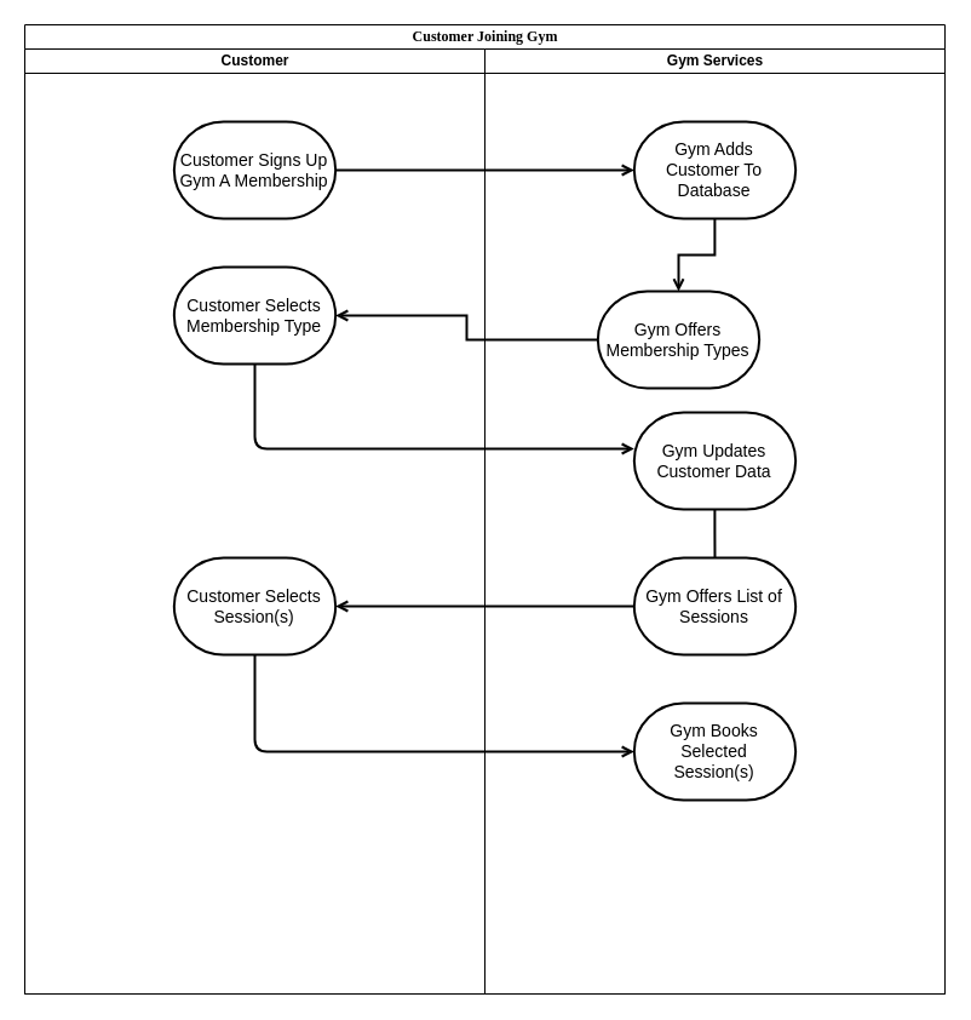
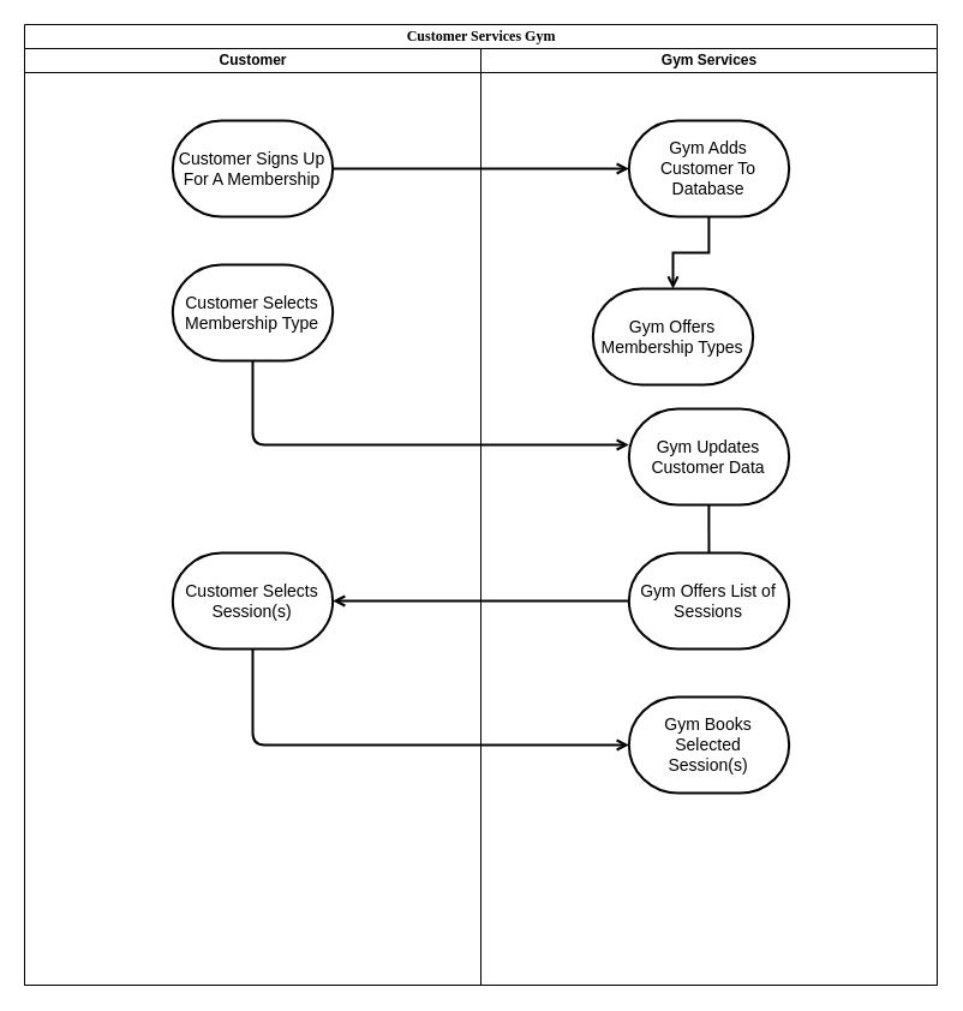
  <mxCell id="0" />
  <mxCell id="1" parent="0" />
- <mxCell id="2" value="Customer Joining Gym" style="swimlane;html=1;childLayout=stackLayout;startSize=20;rounded=0;shadow=0;comic=0;labelBackgroundColor=none;strokeWidth=1;fontFamily=Verdana;fontSize=12;align=center;gradientColor=none;swimlaneFillColor=#ffffff;" parent="1" vertex="1"><mxGeometry x="20" y="20" width="760" height="800" as="geometry" /></mxCell>
+ <mxCell id="2" value="Customer Services Gym" style="swimlane;html=1;childLayout=stackLayout;startSize=20;rounded=0;shadow=0;comic=0;labelBackgroundColor=none;strokeWidth=1;fontFamily=Verdana;fontSize=12;align=center;gradientColor=none;swimlaneFillColor=#ffffff;" parent="1" vertex="1"><mxGeometry x="20" y="20" width="760" height="800" as="geometry" /></mxCell>
  <mxCell id="3" value="Customer" style="swimlane;html=1;startSize=20;strokeWidth=1;" parent="2" vertex="1"><mxGeometry y="20" width="380" height="780" as="geometry" /></mxCell>
  <mxCell id="4" value="Customer Selects Session(s)" style="strokeWidth=2;html=1;shape=mxgraph.flowchart.terminator;whiteSpace=wrap;aspect=fixed;fontSize=14;" vertex="1" parent="3"><mxGeometry x="123.33" y="420" width="133.33" height="80" as="geometry" /></mxCell>
  <mxCell id="5" value="Customer Selects Membership Type" style="strokeWidth=2;html=1;shape=mxgraph.flowchart.terminator;whiteSpace=wrap;aspect=fixed;fontSize=14;" vertex="1" parent="3"><mxGeometry x="123.34" y="180" width="133.33" height="80" as="geometry" /></mxCell>
- <mxCell id="6" value="Customer Signs Up&lt;br style=&quot;font-size: 14px;&quot;&gt;Gym A Membership" style="strokeWidth=2;html=1;shape=mxgraph.flowchart.terminator;whiteSpace=wrap;aspect=fixed;fontSize=14;" vertex="1" parent="3"><mxGeometry x="123.34" y="60" width="133.33" height="80" as="geometry" /></mxCell>
+ <mxCell id="6" value="Customer Signs Up&lt;br style=&quot;font-size: 14px;&quot;&gt;For A Membership" style="strokeWidth=2;html=1;shape=mxgraph.flowchart.terminator;whiteSpace=wrap;aspect=fixed;fontSize=14;" vertex="1" parent="3"><mxGeometry x="123.34" y="60" width="133.33" height="80" as="geometry" /></mxCell>
  <mxCell id="7" style="edgeStyle=orthogonalEdgeStyle;rounded=0;orthogonalLoop=1;jettySize=auto;html=1;fontSize=14;endArrow=open;endFill=0;strokeWidth=2;" edge="1" parent="2" source="6" target="11"><mxGeometry relative="1" as="geometry" /></mxCell>
  <mxCell id="8" value="Gym Services" style="swimlane;html=1;startSize=20;" parent="2" vertex="1"><mxGeometry x="380" y="20" width="380" height="780" as="geometry" /></mxCell>
  <mxCell id="9" style="edgeStyle=orthogonalEdgeStyle;rounded=0;orthogonalLoop=1;jettySize=auto;html=1;endArrow=open;endFill=0;fontSize=14;strokeWidth=2;" edge="1" parent="8" source="11" target="12"><mxGeometry relative="1" as="geometry" /></mxCell>
  <mxCell id="10" style="edgeStyle=orthogonalEdgeStyle;rounded=0;orthogonalLoop=1;jettySize=auto;html=1;entryX=0.5;entryY=0;entryDx=0;entryDy=0;entryPerimeter=0;endArrow=none;endFill=0;strokeWidth=2;fontSize=14;" edge="1" parent="8" source="13" target="14"><mxGeometry relative="1" as="geometry" /></mxCell>
  <mxCell id="11" value="Gym Adds &lt;br style=&quot;font-size: 14px&quot;&gt;Customer To&lt;br&gt;Database" style="strokeWidth=2;html=1;shape=mxgraph.flowchart.terminator;whiteSpace=wrap;aspect=fixed;fontSize=14;" vertex="1" parent="8"><mxGeometry x="123.34" y="60" width="133.33" height="80" as="geometry" /></mxCell>
  <mxCell id="12" value="Gym Offers Membership Types" style="strokeWidth=2;html=1;shape=mxgraph.flowchart.terminator;whiteSpace=wrap;aspect=fixed;fontSize=14;" vertex="1" parent="8"><mxGeometry x="93.34" y="200" width="133.33" height="80" as="geometry" /></mxCell>
  <mxCell id="13" value="Gym Updates&lt;br&gt;Customer Data" style="strokeWidth=2;html=1;shape=mxgraph.flowchart.terminator;whiteSpace=wrap;aspect=fixed;fontSize=14;" vertex="1" parent="8"><mxGeometry x="123.33" y="300" width="133.33" height="80" as="geometry" /></mxCell>
  <mxCell id="14" value="Gym Offers List of Sessions" style="strokeWidth=2;html=1;shape=mxgraph.flowchart.terminator;whiteSpace=wrap;aspect=fixed;fontSize=14;" vertex="1" parent="8"><mxGeometry x="123.34" y="420" width="133.33" height="80" as="geometry" /></mxCell>
  <mxCell id="15" value="Gym Books&lt;br&gt;Selected&lt;br&gt;Session(s)" style="strokeWidth=2;html=1;shape=mxgraph.flowchart.terminator;whiteSpace=wrap;aspect=fixed;fontSize=14;" vertex="1" parent="8"><mxGeometry x="123.34" y="540" width="133.33" height="80" as="geometry" /></mxCell>
- <mxCell id="16" style="edgeStyle=orthogonalEdgeStyle;rounded=0;orthogonalLoop=1;jettySize=auto;html=1;entryX=1;entryY=0.5;entryDx=0;entryDy=0;entryPerimeter=0;endArrow=open;endFill=0;strokeWidth=2;fontSize=14;" edge="1" parent="2" source="12" target="5"><mxGeometry relative="1" as="geometry" /></mxCell>
  <mxCell id="17" style="edgeStyle=orthogonalEdgeStyle;rounded=1;orthogonalLoop=1;jettySize=auto;html=1;endArrow=open;endFill=0;strokeWidth=2;fontSize=14;" edge="1" parent="2" source="5" target="13"><mxGeometry relative="1" as="geometry"><Array as="points"><mxPoint x="190" y="350" /></Array></mxGeometry></mxCell>
  <mxCell id="18" style="edgeStyle=orthogonalEdgeStyle;rounded=0;orthogonalLoop=1;jettySize=auto;html=1;endArrow=open;endFill=0;strokeWidth=2;fontSize=14;" edge="1" parent="2" source="14" target="4"><mxGeometry relative="1" as="geometry" /></mxCell>
  <mxCell id="19" style="edgeStyle=orthogonalEdgeStyle;rounded=1;orthogonalLoop=1;jettySize=auto;html=1;entryX=0;entryY=0.5;entryDx=0;entryDy=0;entryPerimeter=0;endArrow=open;endFill=0;strokeWidth=2;fontSize=14;" edge="1" parent="2" source="4" target="15"><mxGeometry relative="1" as="geometry"><Array as="points"><mxPoint x="190" y="600" /></Array></mxGeometry></mxCell>
